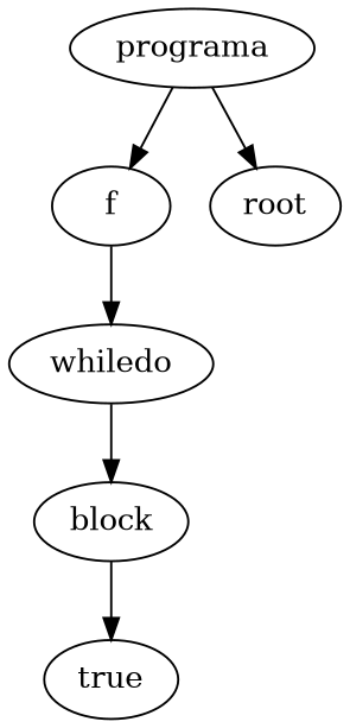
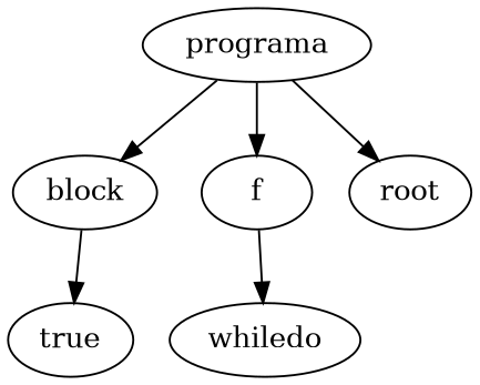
  digraph {
    n1 [label=true]
    n2 [label=block]
    n3 [label=whiledo]
    n4 [label=f]
    n5 [label=programa]
    n6 [label=root]
    n2 -> n1
-   n3 -> n2
+   n5 -> n2
    n4 -> n3
    n5 -> n4
    n5 -> n6
  }
